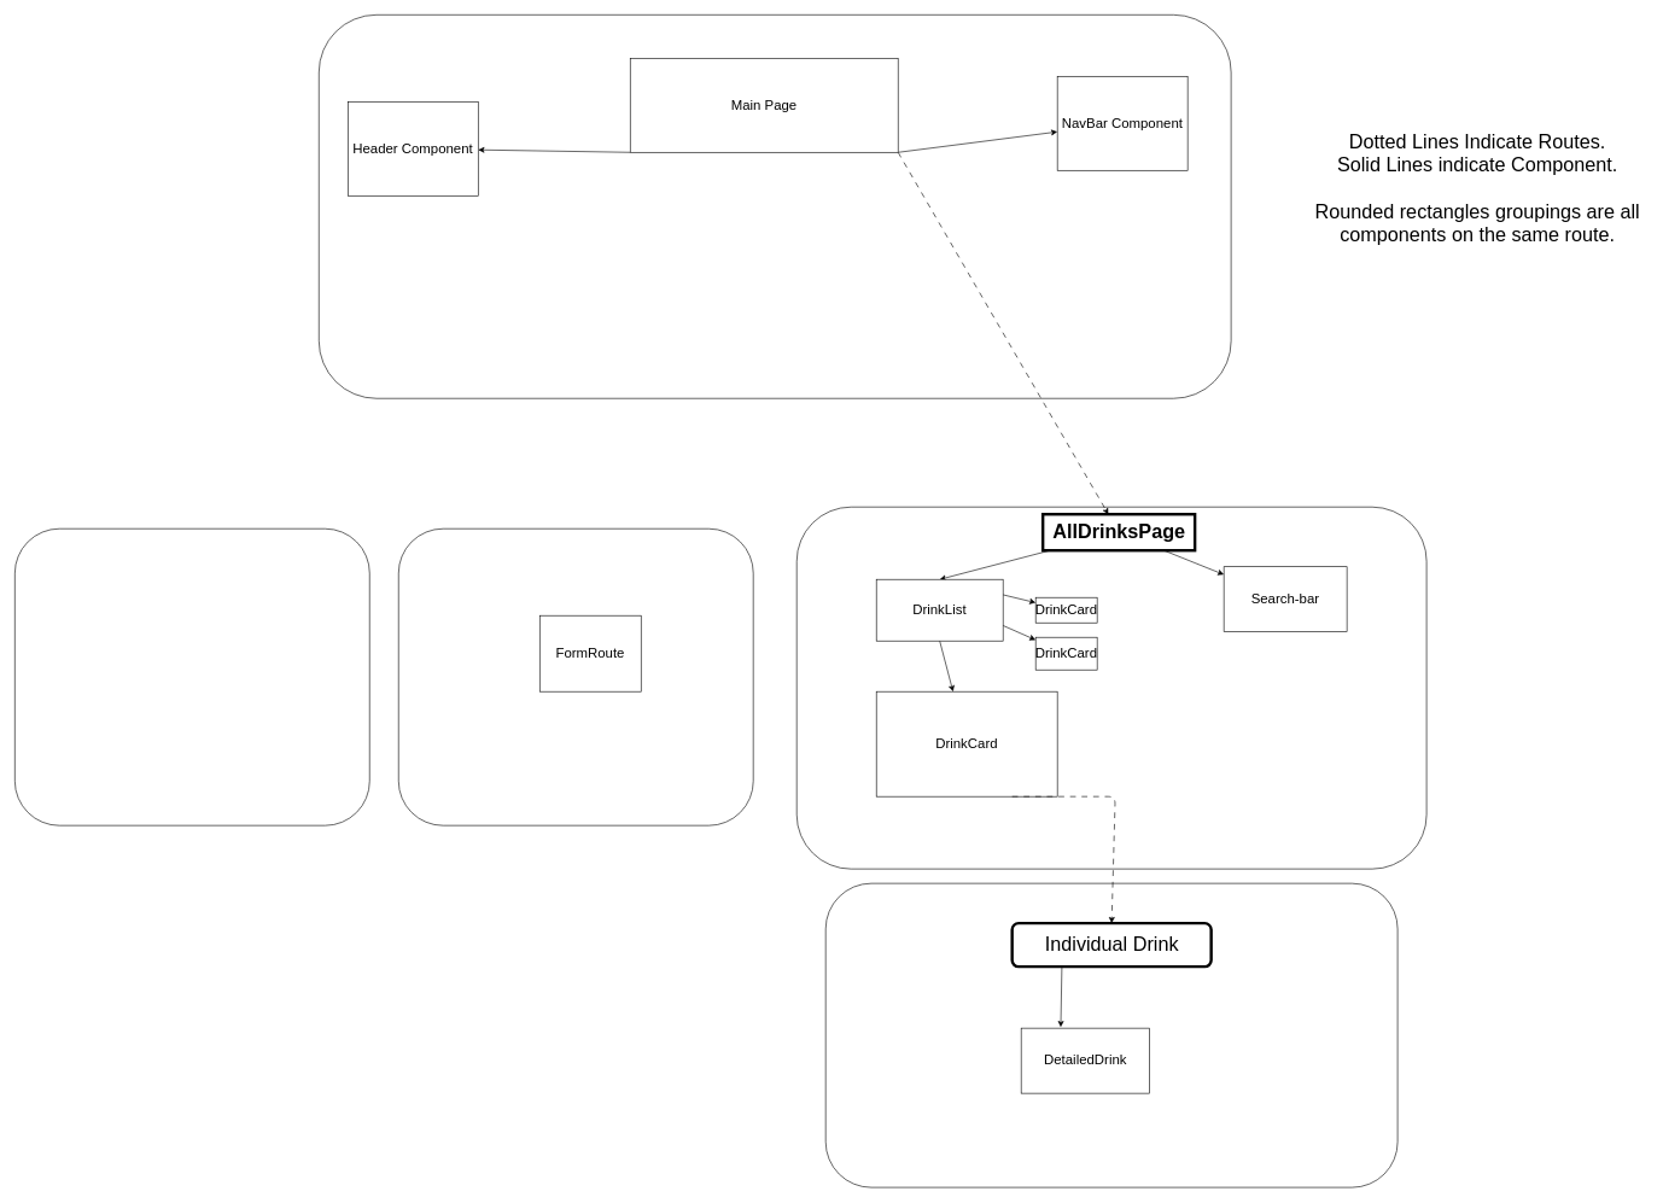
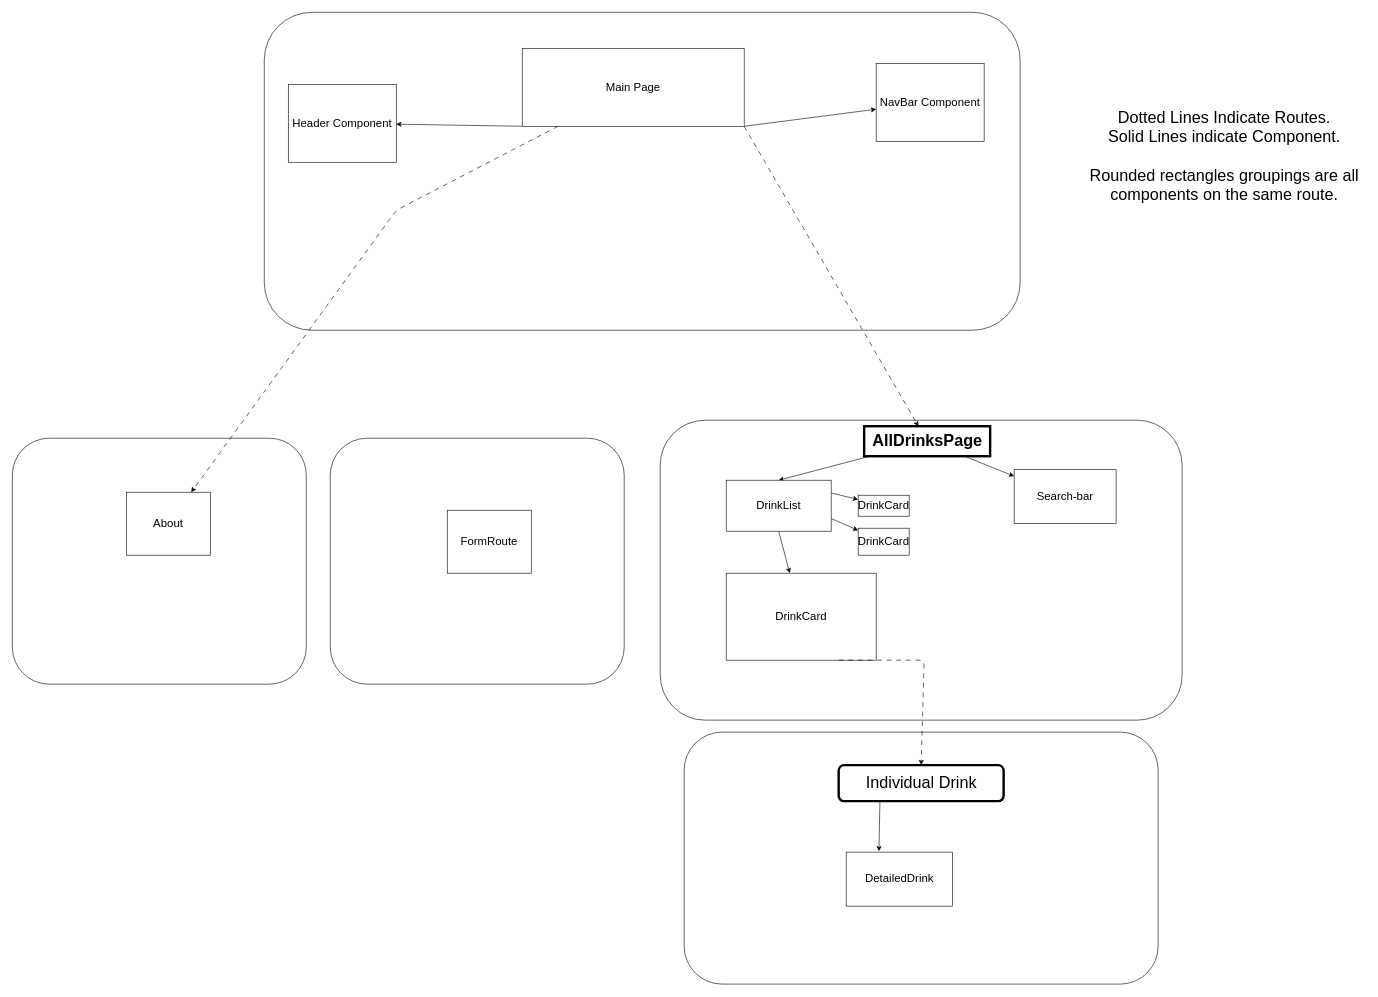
  <mxCell id="0" />
  <mxCell id="1" parent="0" />
  <mxCell id="2" value="" style="rounded=1;whiteSpace=wrap;html=1;fontSize=19;" parent="1" vertex="1"><mxGeometry x="1100" y="700" width="870" height="500" as="geometry" /></mxCell>
  <mxCell id="3" value="" style="rounded=1;whiteSpace=wrap;html=1;fontSize=19;" parent="1" vertex="1"><mxGeometry x="20" y="730" width="490" height="410" as="geometry" /></mxCell>
  <mxCell id="4" value="" style="rounded=1;whiteSpace=wrap;html=1;fontSize=19;" parent="1" vertex="1"><mxGeometry x="440" y="20" width="1260" height="530" as="geometry" /></mxCell>
  <mxCell id="5" style="edgeStyle=none;html=1;exitX=0;exitY=1;exitDx=0;exitDy=0;fontSize=19;" parent="1" source="9" target="11" edge="1"><mxGeometry relative="1" as="geometry" /></mxCell>
  <mxCell id="6" style="edgeStyle=none;html=1;fontSize=27;entryX=0.5;entryY=0;entryDx=0;entryDy=0;" parent="1" source="14" target="18" edge="1"><mxGeometry relative="1" as="geometry" /></mxCell>
  <mxCell id="7" style="edgeStyle=none;html=1;exitX=1;exitY=1;exitDx=0;exitDy=0;fontSize=27;dashed=1;dashPattern=8 8;" parent="1" source="9" target="14" edge="1"><mxGeometry relative="1" as="geometry" /></mxCell>
  <mxCell id="8" style="edgeStyle=none;html=1;exitX=1;exitY=1;exitDx=0;exitDy=0;fontSize=27;" parent="1" source="9" target="29" edge="1"><mxGeometry relative="1" as="geometry" /></mxCell>
  <mxCell id="9" value="Main Page" style="whiteSpace=wrap;html=1;fontSize=19;" parent="1" vertex="1"><mxGeometry x="870" y="80" width="370" height="130" as="geometry" /></mxCell>
+ <mxCell id="10" value="About" style="whiteSpace=wrap;html=1;fontSize=19;" parent="1" vertex="1"><mxGeometry x="210" y="820" width="140" height="105" as="geometry" /></mxCell>
  <mxCell id="11" value="Header Component" style="whiteSpace=wrap;html=1;fontSize=19;" parent="1" vertex="1"><mxGeometry x="480" y="140" width="180" height="130" as="geometry" /></mxCell>
+ <mxCell id="12" style="edgeStyle=none;html=1;fontSize=19;dashed=1;dashPattern=8 8;" parent="1" source="9" target="10" edge="1"><mxGeometry relative="1" as="geometry"><Array as="points"><mxPoint x="660" y="350" /></Array></mxGeometry></mxCell>
  <mxCell id="13" value="DrinkCard" style="whiteSpace=wrap;html=1;fontSize=19;" parent="1" vertex="1"><mxGeometry x="1210" y="955" width="250" height="145" as="geometry" /></mxCell>
  <mxCell id="14" value="AllDrinksPage" style="text;html=1;align=center;verticalAlign=middle;resizable=0;points=[];autosize=1;strokeColor=default;fillColor=none;fontSize=27;fontStyle=1;strokeWidth=4;" parent="1" vertex="1"><mxGeometry x="1440" y="710" width="210" height="50" as="geometry" /></mxCell>
  <mxCell id="15" style="edgeStyle=none;html=1;exitX=0.5;exitY=1;exitDx=0;exitDy=0;fontSize=27;" parent="1" source="18" target="13" edge="1"><mxGeometry relative="1" as="geometry" /></mxCell>
  <mxCell id="16" style="edgeStyle=none;html=1;exitX=1;exitY=0.25;exitDx=0;exitDy=0;fontSize=27;" parent="1" source="18" target="28" edge="1"><mxGeometry relative="1" as="geometry" /></mxCell>
  <mxCell id="17" style="edgeStyle=none;html=1;exitX=1;exitY=0.75;exitDx=0;exitDy=0;" edge="1" parent="1" source="18" target="27"><mxGeometry relative="1" as="geometry" /></mxCell>
  <mxCell id="18" value="DrinkList" style="whiteSpace=wrap;html=1;fontSize=19;" parent="1" vertex="1"><mxGeometry x="1210" y="800" width="175" height="85" as="geometry" /></mxCell>
  <mxCell id="19" value="Dotted Lines Indicate Routes.&lt;br&gt;Solid Lines indicate Component.&lt;br&gt;&lt;br&gt;Rounded rectangles groupings are all&lt;br&gt;components on the same route." style="text;html=1;align=center;verticalAlign=middle;resizable=0;points=[];autosize=1;strokeColor=none;fillColor=none;fontSize=27;" parent="1" vertex="1"><mxGeometry x="1805" y="170" width="470" height="180" as="geometry" /></mxCell>
  <mxCell id="20" value="" style="rounded=1;whiteSpace=wrap;html=1;fontSize=19;" parent="1" vertex="1"><mxGeometry x="550" y="730" width="490" height="410" as="geometry" /></mxCell>
  <mxCell id="21" value="FormRoute" style="whiteSpace=wrap;html=1;fontSize=19;" parent="1" vertex="1"><mxGeometry x="745" y="850" width="140" height="105" as="geometry" /></mxCell>
  <mxCell id="22" value="" style="rounded=1;whiteSpace=wrap;html=1;fontSize=19;" parent="1" vertex="1"><mxGeometry x="1140" y="1220" width="790" height="420" as="geometry" /></mxCell>
  <mxCell id="23" style="edgeStyle=none;html=1;exitX=0.25;exitY=1;exitDx=0;exitDy=0;fontSize=27;entryX=0.308;entryY=-0.016;entryDx=0;entryDy=0;entryPerimeter=0;" parent="1" source="24" target="26" edge="1"><mxGeometry relative="1" as="geometry" /></mxCell>
  <mxCell id="24" value="Individual Drink" style="rounded=1;whiteSpace=wrap;html=1;strokeColor=default;strokeWidth=4;fontSize=27;" parent="1" vertex="1"><mxGeometry x="1397.5" y="1275" width="275" height="60" as="geometry" /></mxCell>
  <mxCell id="25" style="edgeStyle=none;html=1;exitX=0.75;exitY=1;exitDx=0;exitDy=0;dashed=1;dashPattern=8 8;fontSize=27;entryX=0.5;entryY=0;entryDx=0;entryDy=0;" parent="1" source="13" target="24" edge="1"><mxGeometry relative="1" as="geometry"><Array as="points"><mxPoint x="1540" y="1100" /></Array></mxGeometry></mxCell>
  <mxCell id="26" value="DetailedDrink" style="whiteSpace=wrap;html=1;fontSize=19;" parent="1" vertex="1"><mxGeometry x="1410" y="1420" width="177.5" height="90" as="geometry" /></mxCell>
  <mxCell id="27" value="DrinkCard" style="whiteSpace=wrap;html=1;fontSize=19;" parent="1" vertex="1"><mxGeometry x="1430" y="880" width="85" height="45" as="geometry" /></mxCell>
  <mxCell id="28" value="DrinkCard" style="whiteSpace=wrap;html=1;fontSize=19;" parent="1" vertex="1"><mxGeometry x="1430" y="825" width="85" height="35" as="geometry" /></mxCell>
  <mxCell id="29" value="NavBar Component" style="whiteSpace=wrap;html=1;fontSize=19;" parent="1" vertex="1"><mxGeometry x="1460" y="105" width="180" height="130" as="geometry" /></mxCell>
  <mxCell id="30" value="Search-bar" style="whiteSpace=wrap;html=1;fontSize=19;" vertex="1" parent="1"><mxGeometry x="1690" y="782.5" width="170" height="90" as="geometry" /></mxCell>
  <mxCell id="31" value="" style="endArrow=classic;html=1;" edge="1" parent="1" source="14" target="30"><mxGeometry width="50" height="50" relative="1" as="geometry"><mxPoint x="1700" y="770" as="sourcePoint" /><mxPoint x="1750" y="720" as="targetPoint" /></mxGeometry></mxCell>
